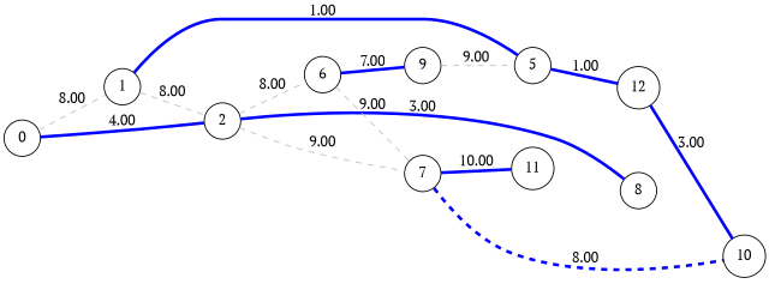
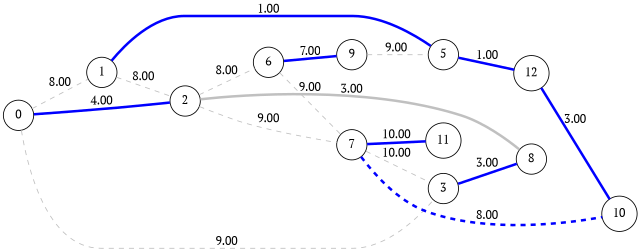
  graph {
    fontname="PT Serif"
    rankdir=LR
    splines=true
    node [fontname="PT Serif" shape=circle]
    edge [color=blue fontname="PT Serif" style=dashed penwidth=3]
    0
    1
    2
+   3
    5
    6
    7
    8
    12
    9
    10
    11
    0 -- 1 [color=gray label=8.00 penwidth=""]
    0 -- 2 [label=4.00 style=""]
+   0 -- 3 [color=gray label=9.00 penwidth=""]
    1 -- 2 [color=gray label=8.00 penwidth=""]
    1 -- 5 [label=1.00 style=""]
    2 -- 6 [color=gray label=8.00 penwidth=""]
    2 -- 7 [color=gray label=9.00 penwidth=""]
-   2 -- 8 [label=3.00 style=""]
+   2 -- 8 [color=gray label=3.00 style=""]
+   3 -- 8 [label=3.00 style=""]
    5 -- 12 [label=1.00 style=""]
    6 -- 7 [color=gray label=9.00 penwidth=""]
    6 -- 9 [label=7.00 style=""]
+   7 -- 3 [color=gray label=10.00 penwidth=""]
    7 -- 10 [label=8.00]
    7 -- 11 [label=10.00 style=""]
    12 -- 10 [label=3.00 style=""]
    9 -- 5 [color=gray label=9.00 penwidth=""]
  }
